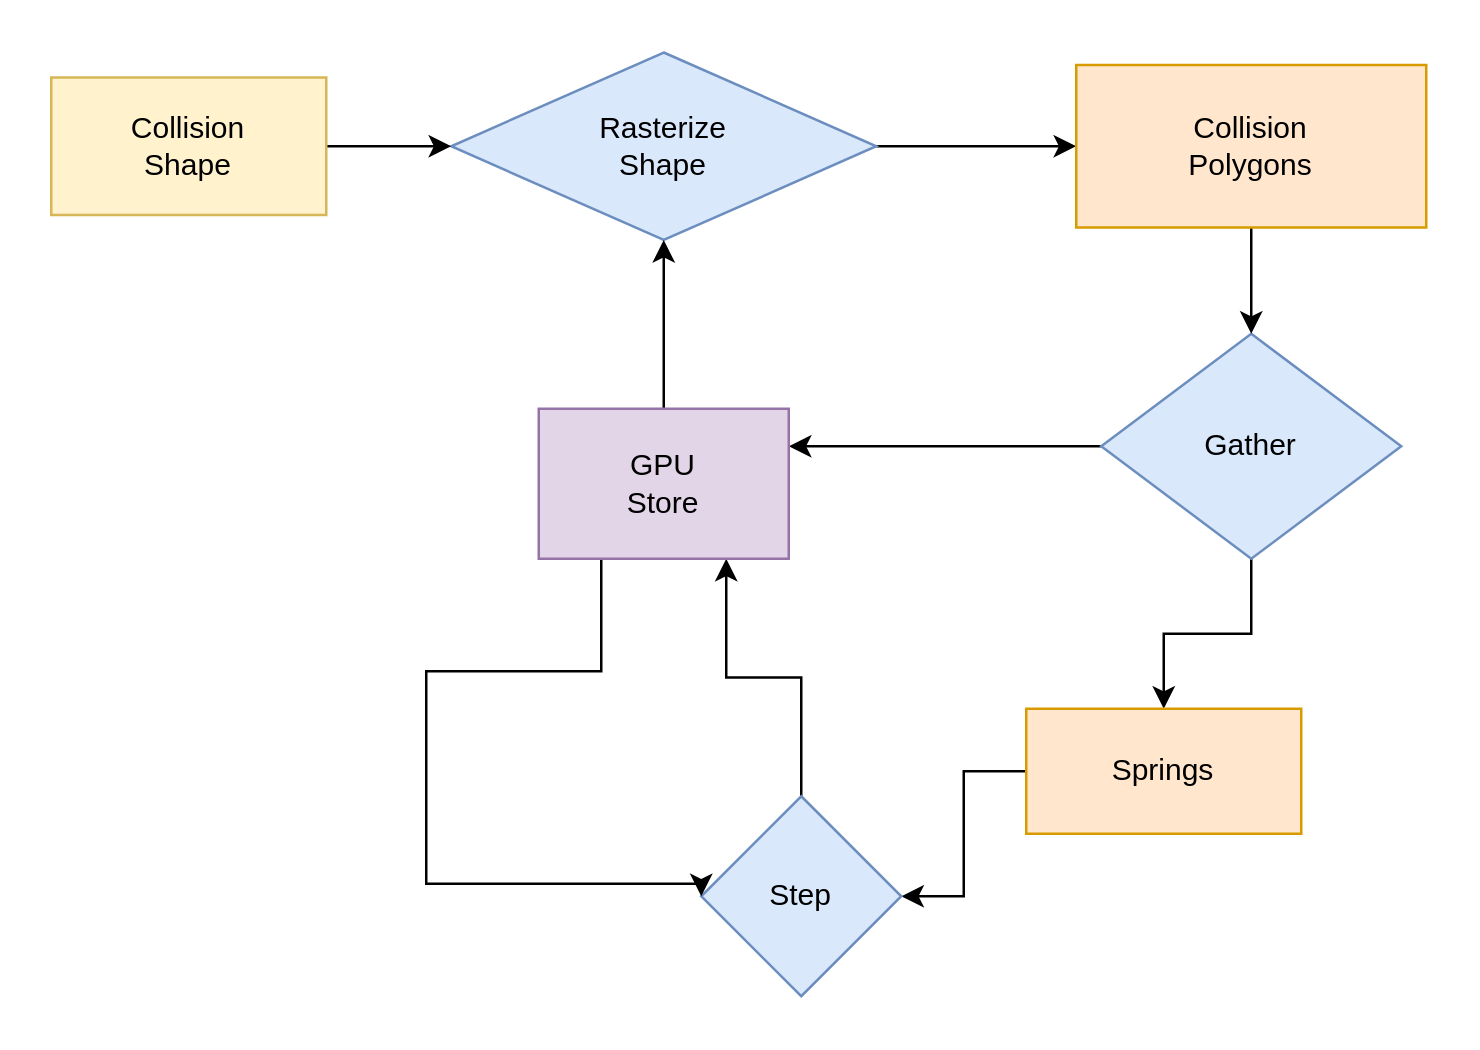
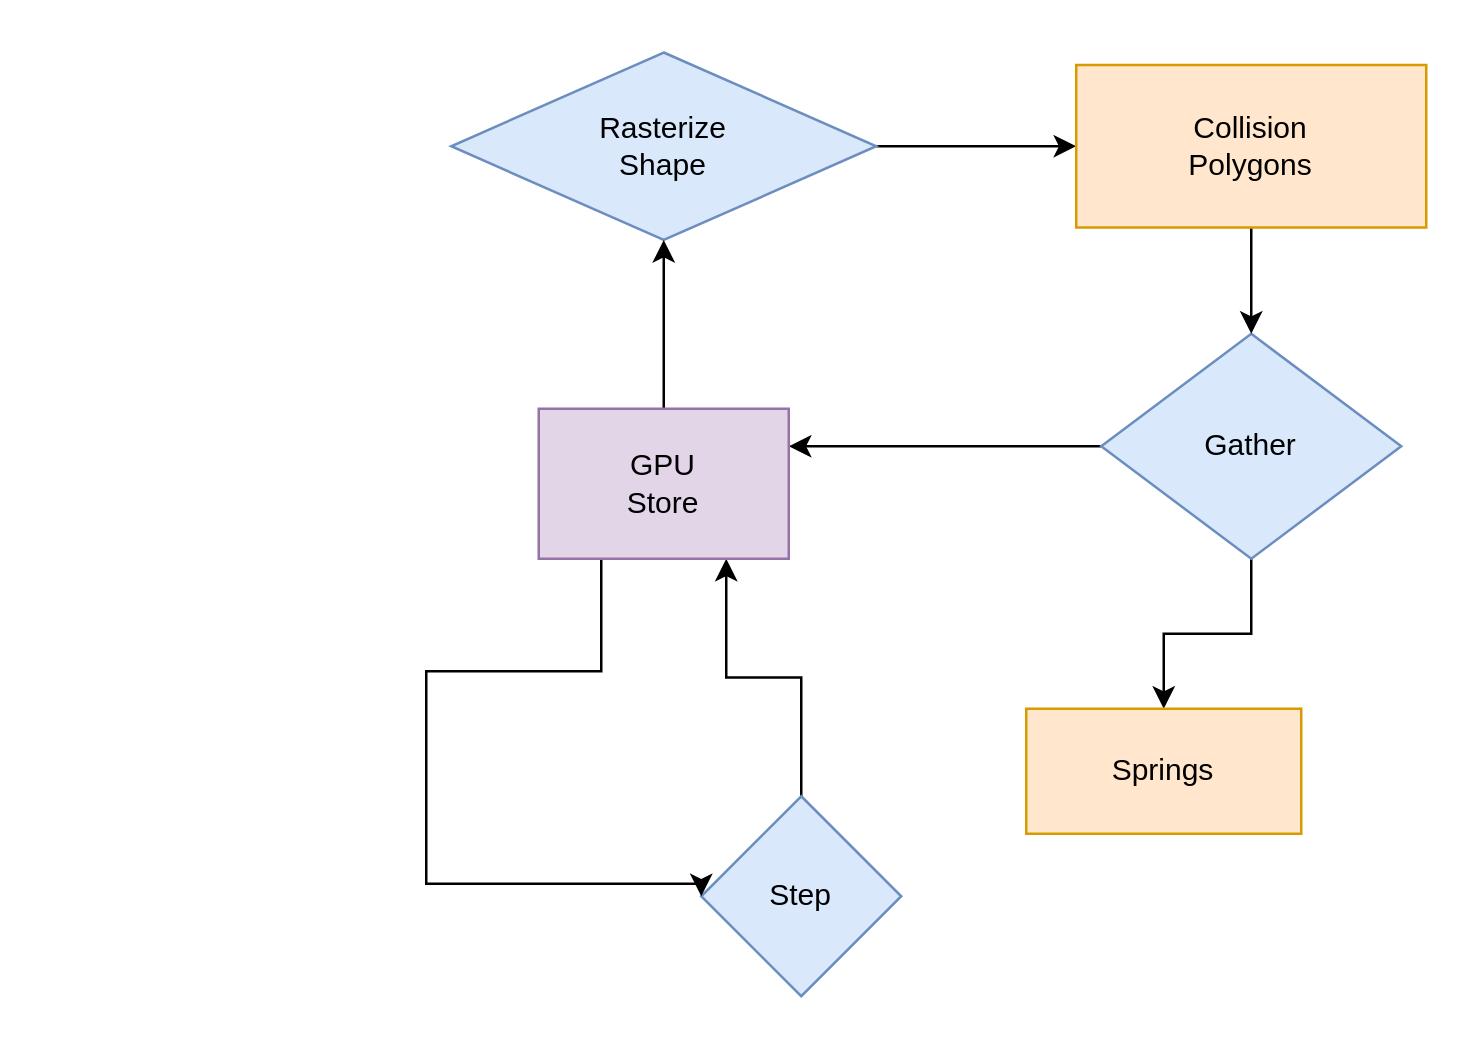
  <mxCell id="0" />
  <mxCell id="1" parent="0" />
  <mxCell id="2" style="edgeStyle=orthogonalEdgeStyle;rounded=0;orthogonalLoop=1;jettySize=auto;html=1;exitX=1;exitY=0.5;exitDx=0;exitDy=0;entryX=0;entryY=0.5;entryDx=0;entryDy=0;" edge="1" parent="1" source="3" target="17"><mxGeometry relative="1" as="geometry" /></mxCell>
  <mxCell id="3" value="&lt;div&gt;Rasterize&lt;/div&gt;&lt;div&gt;Shape&lt;/div&gt;" style="rhombus;whiteSpace=wrap;html=1;fillColor=#dae8fc;strokeColor=#6c8ebf;" vertex="1" parent="1"><mxGeometry x="180" y="20.5" width="170" height="75" as="geometry" /></mxCell>
- <mxCell id="4" style="edgeStyle=orthogonalEdgeStyle;rounded=0;orthogonalLoop=1;jettySize=auto;html=1;exitX=1;exitY=0.5;exitDx=0;exitDy=0;entryX=0;entryY=0.5;entryDx=0;entryDy=0;" edge="1" parent="1" source="5" target="3"><mxGeometry relative="1" as="geometry" /></mxCell>
- <mxCell id="5" value="Collision&lt;br&gt;Shape" style="rounded=0;whiteSpace=wrap;html=1;fillColor=#fff2cc;strokeColor=#d6b656;" vertex="1" parent="1"><mxGeometry x="20" y="30.5" width="110" height="55" as="geometry" /></mxCell>
  <mxCell id="6" style="edgeStyle=orthogonalEdgeStyle;rounded=0;orthogonalLoop=1;jettySize=auto;html=1;exitX=0.5;exitY=1;exitDx=0;exitDy=0;entryX=0.5;entryY=0;entryDx=0;entryDy=0;" edge="1" parent="1" source="8" target="11"><mxGeometry relative="1" as="geometry" /></mxCell>
  <mxCell id="7" style="edgeStyle=orthogonalEdgeStyle;rounded=0;orthogonalLoop=1;jettySize=auto;html=1;entryX=1;entryY=0.25;entryDx=0;entryDy=0;" edge="1" parent="1" source="8" target="16"><mxGeometry relative="1" as="geometry" /></mxCell>
  <mxCell id="8" value="Gather" style="rhombus;whiteSpace=wrap;html=1;fillColor=#dae8fc;strokeColor=#6c8ebf;" vertex="1" parent="1"><mxGeometry x="440" y="133" width="120" height="90" as="geometry" /></mxCell>
  <mxCell id="9" style="edgeStyle=orthogonalEdgeStyle;rounded=0;orthogonalLoop=1;jettySize=auto;html=1;exitX=0.5;exitY=1;exitDx=0;exitDy=0;entryX=0.5;entryY=0;entryDx=0;entryDy=0;" edge="1" parent="1" source="17" target="8"><mxGeometry relative="1" as="geometry"><mxPoint x="540" y="78" as="sourcePoint" /></mxGeometry></mxCell>
- <mxCell id="10" style="edgeStyle=orthogonalEdgeStyle;rounded=0;orthogonalLoop=1;jettySize=auto;html=1;exitX=0;exitY=0.5;exitDx=0;exitDy=0;entryX=1;entryY=0.5;entryDx=0;entryDy=0;" edge="1" parent="1" source="11" target="13"><mxGeometry relative="1" as="geometry" /></mxCell>
  <mxCell id="11" value="Springs" style="rounded=0;whiteSpace=wrap;html=1;fillColor=#ffe6cc;strokeColor=#d79b00;" vertex="1" parent="1"><mxGeometry x="410" y="283" width="110" height="50" as="geometry" /></mxCell>
  <mxCell id="12" style="edgeStyle=orthogonalEdgeStyle;rounded=0;orthogonalLoop=1;jettySize=auto;html=1;entryX=0.75;entryY=1;entryDx=0;entryDy=0;" edge="1" parent="1" source="13" target="16"><mxGeometry relative="1" as="geometry" /></mxCell>
  <mxCell id="13" value="Step" style="rhombus;whiteSpace=wrap;html=1;fillColor=#dae8fc;strokeColor=#6c8ebf;" vertex="1" parent="1"><mxGeometry x="280" y="318" width="80" height="80" as="geometry" /></mxCell>
  <mxCell id="14" style="edgeStyle=orthogonalEdgeStyle;rounded=0;orthogonalLoop=1;jettySize=auto;html=1;exitX=0.5;exitY=1;exitDx=0;exitDy=0;entryX=0;entryY=0.5;entryDx=0;entryDy=0;" edge="1" parent="1" source="16" target="13"><mxGeometry relative="1" as="geometry"><Array as="points"><mxPoint x="240" y="223" /><mxPoint x="240" y="268" /><mxPoint x="170" y="268" /><mxPoint x="170" y="353" /></Array></mxGeometry></mxCell>
  <mxCell id="15" style="edgeStyle=orthogonalEdgeStyle;rounded=0;orthogonalLoop=1;jettySize=auto;html=1;exitX=0.5;exitY=0;exitDx=0;exitDy=0;entryX=0.5;entryY=1;entryDx=0;entryDy=0;" edge="1" parent="1" source="16" target="3"><mxGeometry relative="1" as="geometry" /></mxCell>
  <mxCell id="16" value="&lt;div&gt;GPU&lt;/div&gt;&lt;div&gt;Store&lt;/div&gt;" style="rounded=0;whiteSpace=wrap;html=1;fillColor=#e1d5e7;strokeColor=#9673a6;" vertex="1" parent="1"><mxGeometry x="215" y="163" width="100" height="60" as="geometry" /></mxCell>
  <mxCell id="17" value="&lt;div&gt;Collision&lt;/div&gt;&lt;div&gt;Polygons&lt;br&gt;&lt;/div&gt;" style="rounded=0;whiteSpace=wrap;html=1;fillColor=#ffe6cc;strokeColor=#d79b00;" vertex="1" parent="1"><mxGeometry x="430" y="25.5" width="140" height="65" as="geometry" /></mxCell>
